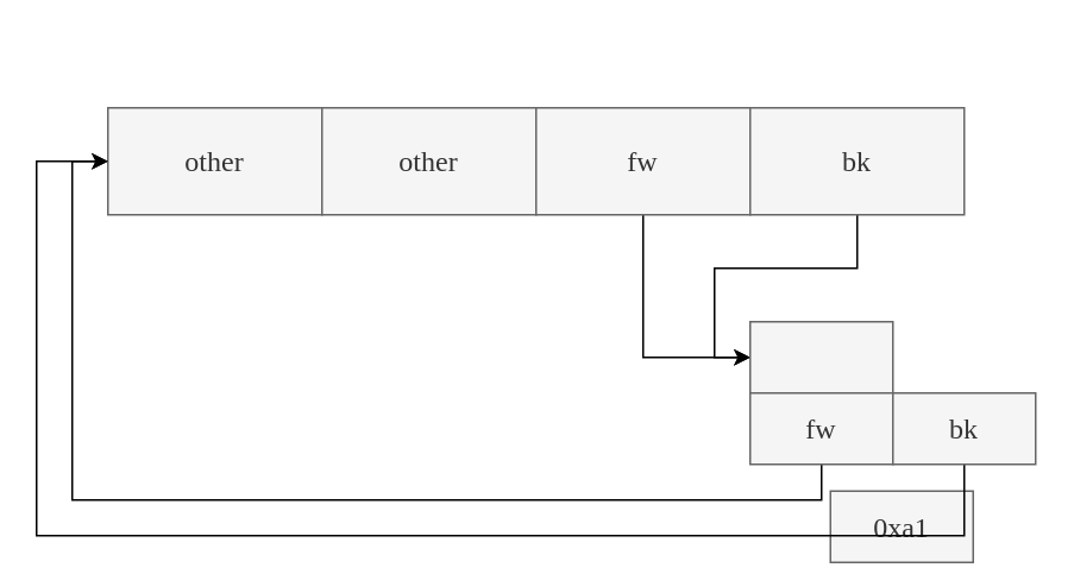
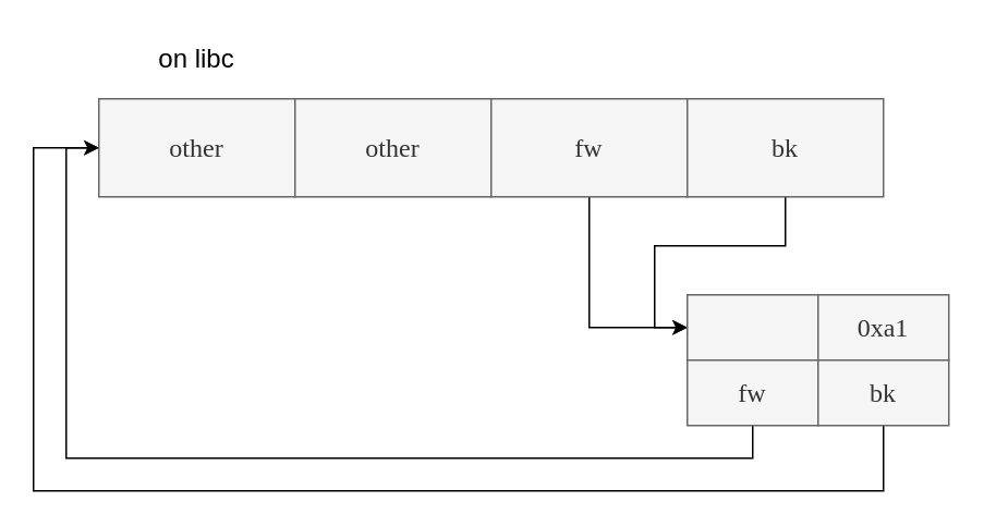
  <mxCell id="0" />
  <mxCell id="1" parent="0" />
  <mxCell id="2" value="other" style="rounded=0;whiteSpace=wrap;html=1;strokeColor=#666666;fontColor=#333333;fillColor=#f5f5f5;fontSize=16;fontFamily=Verdana;fontStyle=0;horizontal=1;" parent="1" vertex="1"><mxGeometry x="60" y="60" width="120" height="60" as="geometry" /></mxCell>
  <mxCell id="3" value="&lt;span&gt;other&lt;/span&gt;" style="rounded=0;whiteSpace=wrap;html=1;strokeColor=#666666;fontColor=#333333;fillColor=#f5f5f5;fontSize=16;fontFamily=Verdana;fontStyle=0;horizontal=1;" parent="1" vertex="1"><mxGeometry x="180" y="60" width="120" height="60" as="geometry" /></mxCell>
  <mxCell id="4" style="edgeStyle=orthogonalEdgeStyle;rounded=0;orthogonalLoop=1;jettySize=auto;html=1;exitX=0.5;exitY=1;exitDx=0;exitDy=0;entryX=0;entryY=0.5;entryDx=0;entryDy=0;" edge="1" parent="1" source="5" target="8"><mxGeometry relative="1" as="geometry" /></mxCell>
  <mxCell id="5" value="fw" style="rounded=0;whiteSpace=wrap;html=1;strokeColor=#666666;fontColor=#333333;fillColor=#f5f5f5;fontSize=16;fontFamily=Verdana;fontStyle=0;horizontal=1;" parent="1" vertex="1"><mxGeometry x="300" y="60" width="120" height="60" as="geometry" /></mxCell>
  <mxCell id="6" style="edgeStyle=orthogonalEdgeStyle;rounded=0;orthogonalLoop=1;jettySize=auto;html=1;exitX=0.5;exitY=1;exitDx=0;exitDy=0;entryX=0;entryY=0.5;entryDx=0;entryDy=0;" edge="1" parent="1" source="7" target="8"><mxGeometry relative="1" as="geometry" /></mxCell>
  <mxCell id="7" value="bk" style="rounded=0;whiteSpace=wrap;html=1;strokeColor=#666666;fontColor=#333333;fillColor=#f5f5f5;fontSize=16;fontFamily=Verdana;fontStyle=0;horizontal=1;" parent="1" vertex="1"><mxGeometry x="420" y="60" width="120" height="60" as="geometry" /></mxCell>
  <mxCell id="8" value="" style="rounded=0;whiteSpace=wrap;html=1;strokeColor=#666666;fontColor=#333333;fillColor=#f5f5f5;fontSize=16;fontFamily=Verdana;fontStyle=0;horizontal=1;" vertex="1" parent="1"><mxGeometry x="420" y="180" width="80" height="40" as="geometry" /></mxCell>
- <mxCell id="9" value="0xa1" style="rounded=0;whiteSpace=wrap;html=1;strokeColor=#666666;fontColor=#333333;fillColor=#f5f5f5;fontSize=16;fontFamily=Verdana;fontStyle=0;horizontal=1;" vertex="1" parent="1"><mxGeometry x="465" y="275" width="80" height="40" as="geometry" /></mxCell>
+ <mxCell id="9" value="0xa1" style="rounded=0;whiteSpace=wrap;html=1;strokeColor=#666666;fontColor=#333333;fillColor=#f5f5f5;fontSize=16;fontFamily=Verdana;fontStyle=0;horizontal=1;" vertex="1" parent="1"><mxGeometry x="500" y="180" width="80" height="40" as="geometry" /></mxCell>
  <mxCell id="10" style="edgeStyle=orthogonalEdgeStyle;rounded=0;orthogonalLoop=1;jettySize=auto;html=1;exitX=0.5;exitY=1;exitDx=0;exitDy=0;entryX=0;entryY=0.5;entryDx=0;entryDy=0;" edge="1" parent="1" source="11" target="2"><mxGeometry relative="1" as="geometry"><Array as="points"><mxPoint x="460" y="280" /><mxPoint x="40" y="280" /><mxPoint x="40" y="90" /></Array></mxGeometry></mxCell>
  <mxCell id="11" value="fw" style="rounded=0;whiteSpace=wrap;html=1;strokeColor=#666666;fontColor=#333333;fillColor=#f5f5f5;fontSize=16;fontFamily=Verdana;fontStyle=0;horizontal=1;" vertex="1" parent="1"><mxGeometry x="420" y="220" width="80" height="40" as="geometry" /></mxCell>
  <mxCell id="12" style="edgeStyle=orthogonalEdgeStyle;rounded=0;orthogonalLoop=1;jettySize=auto;html=1;exitX=0.5;exitY=1;exitDx=0;exitDy=0;entryX=0;entryY=0.5;entryDx=0;entryDy=0;" edge="1" parent="1" source="13" target="2"><mxGeometry relative="1" as="geometry"><Array as="points"><mxPoint x="540" y="300" /><mxPoint x="20" y="300" /><mxPoint x="20" y="90" /></Array></mxGeometry></mxCell>
  <mxCell id="13" value="bk" style="rounded=0;whiteSpace=wrap;html=1;strokeColor=#666666;fontColor=#333333;fillColor=#f5f5f5;fontSize=16;fontFamily=Verdana;fontStyle=0;horizontal=1;" vertex="1" parent="1"><mxGeometry x="500" y="220" width="80" height="40" as="geometry" /></mxCell>
+ <mxCell id="14" value="on libc" style="text;html=1;strokeColor=none;fillColor=none;align=center;verticalAlign=middle;whiteSpace=wrap;rounded=0;fontSize=16;" vertex="1" parent="1"><mxGeometry x="75" y="20" width="90" height="30" as="geometry" /></mxCell>
